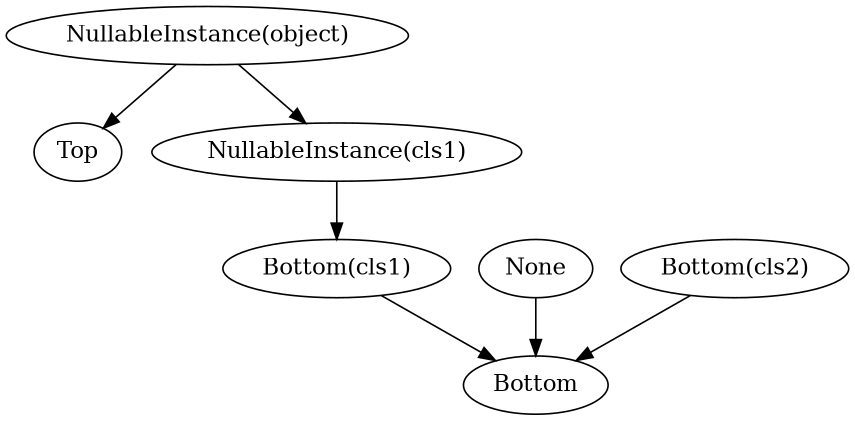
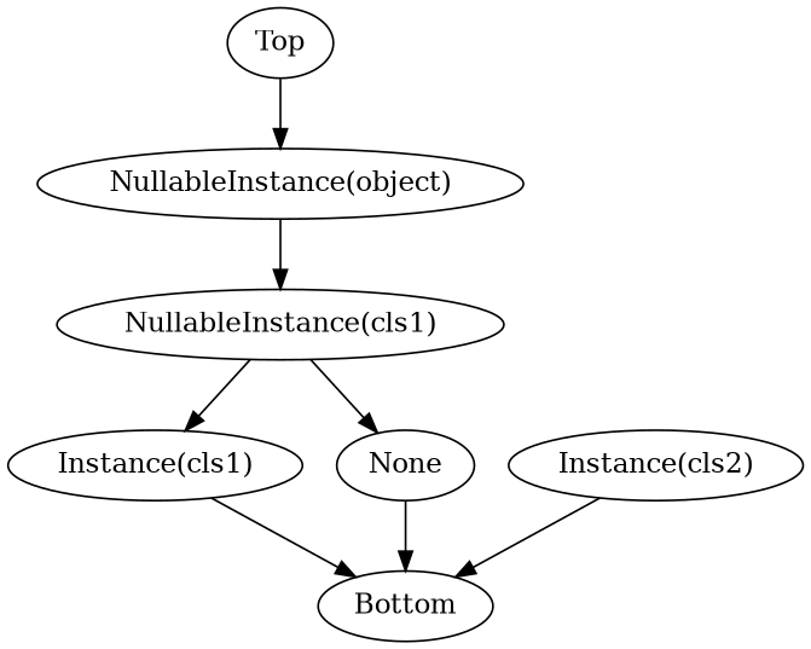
  digraph {
    Top
    "NullableInstance(object)"
    "NullableInstance(cls1)"
-   "Instance(cls1)" [label="Bottom(cls1)"]
+   "Instance(cls1)"
    None
    Bottom
-   "Instance(cls2)" [label="Bottom(cls2)"]
-   "NullableInstance(object)" -> Top
+   "Instance(cls2)"
+   Top -> "NullableInstance(object)"
    "NullableInstance(object)" -> "NullableInstance(cls1)"
    "NullableInstance(cls1)" -> "Instance(cls1)"
+   "NullableInstance(cls1)" -> None
    "Instance(cls1)" -> Bottom
    None -> Bottom
    "Instance(cls2)" -> Bottom
  }
